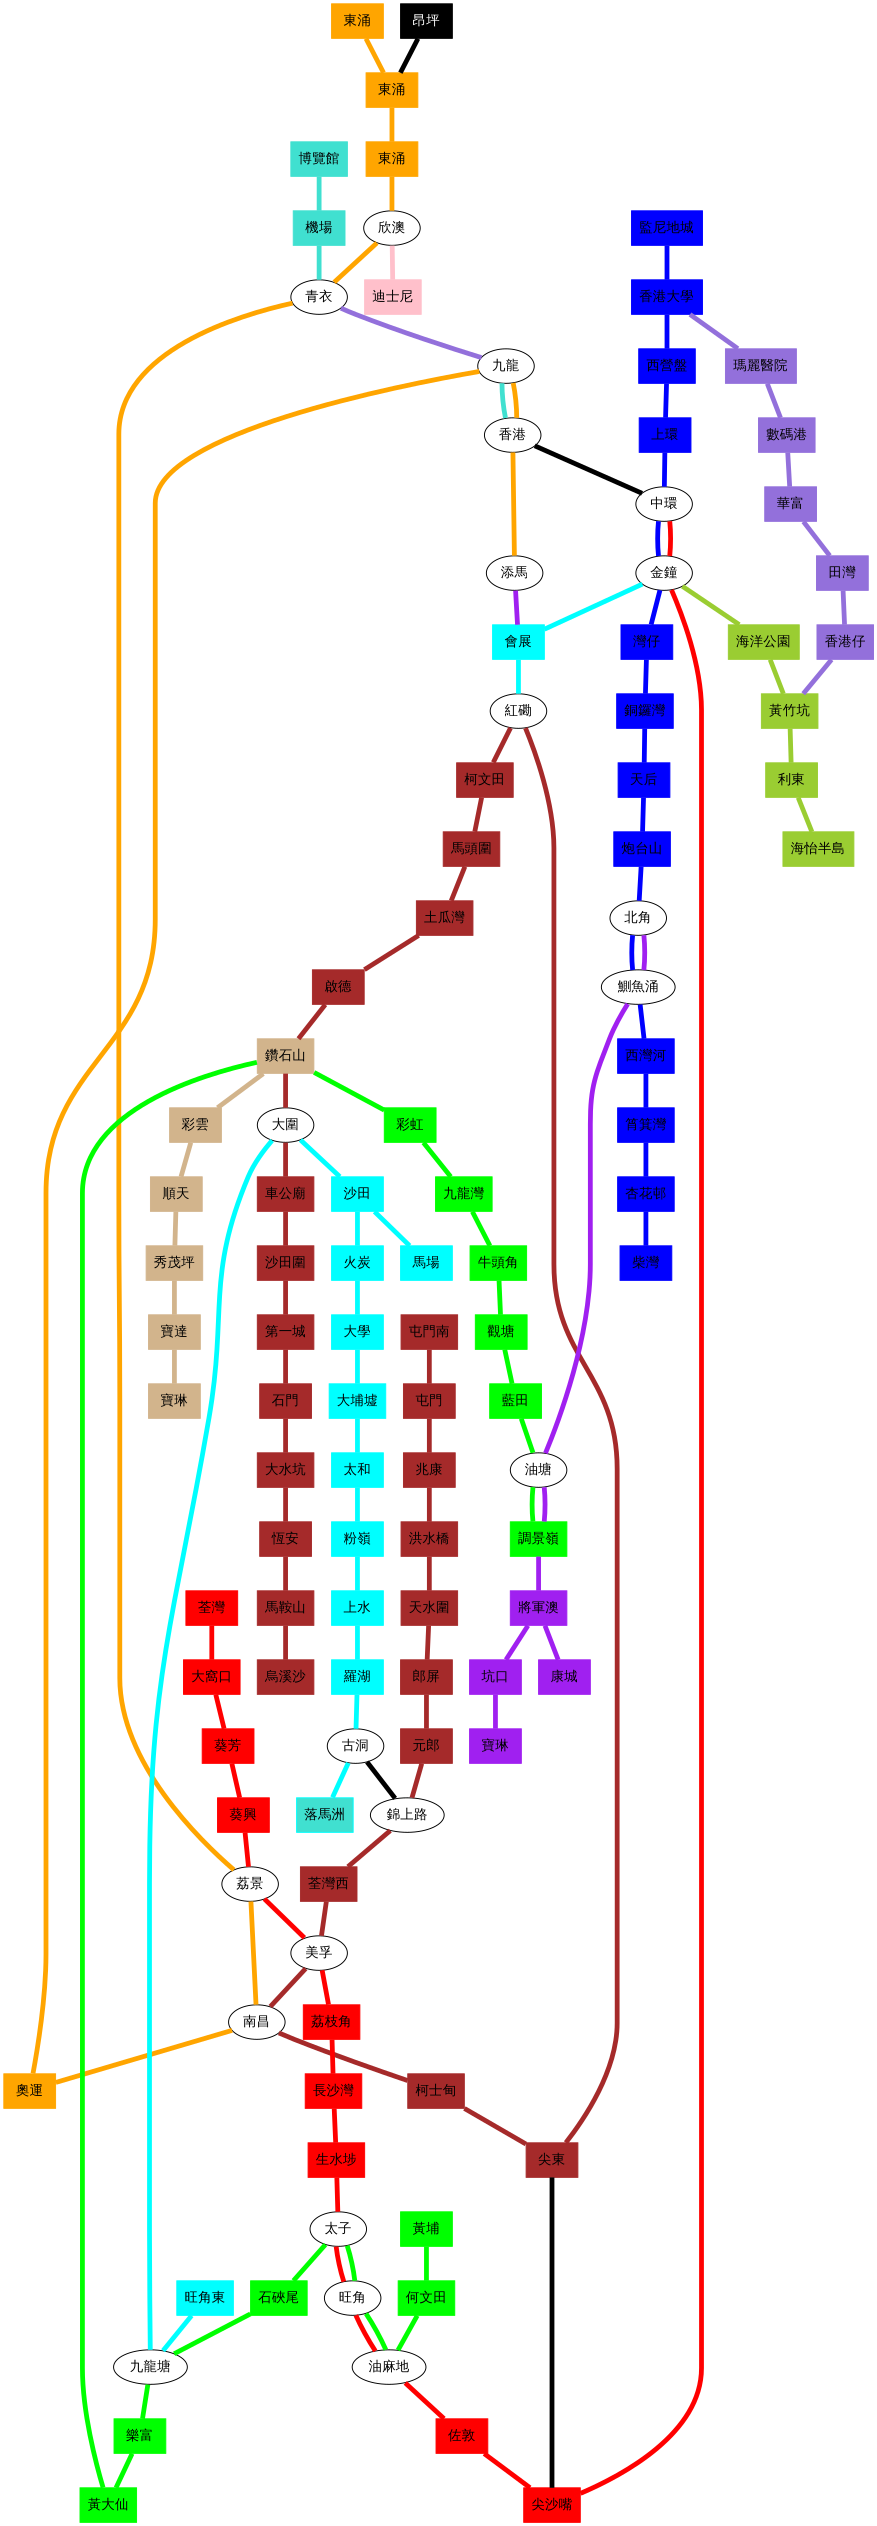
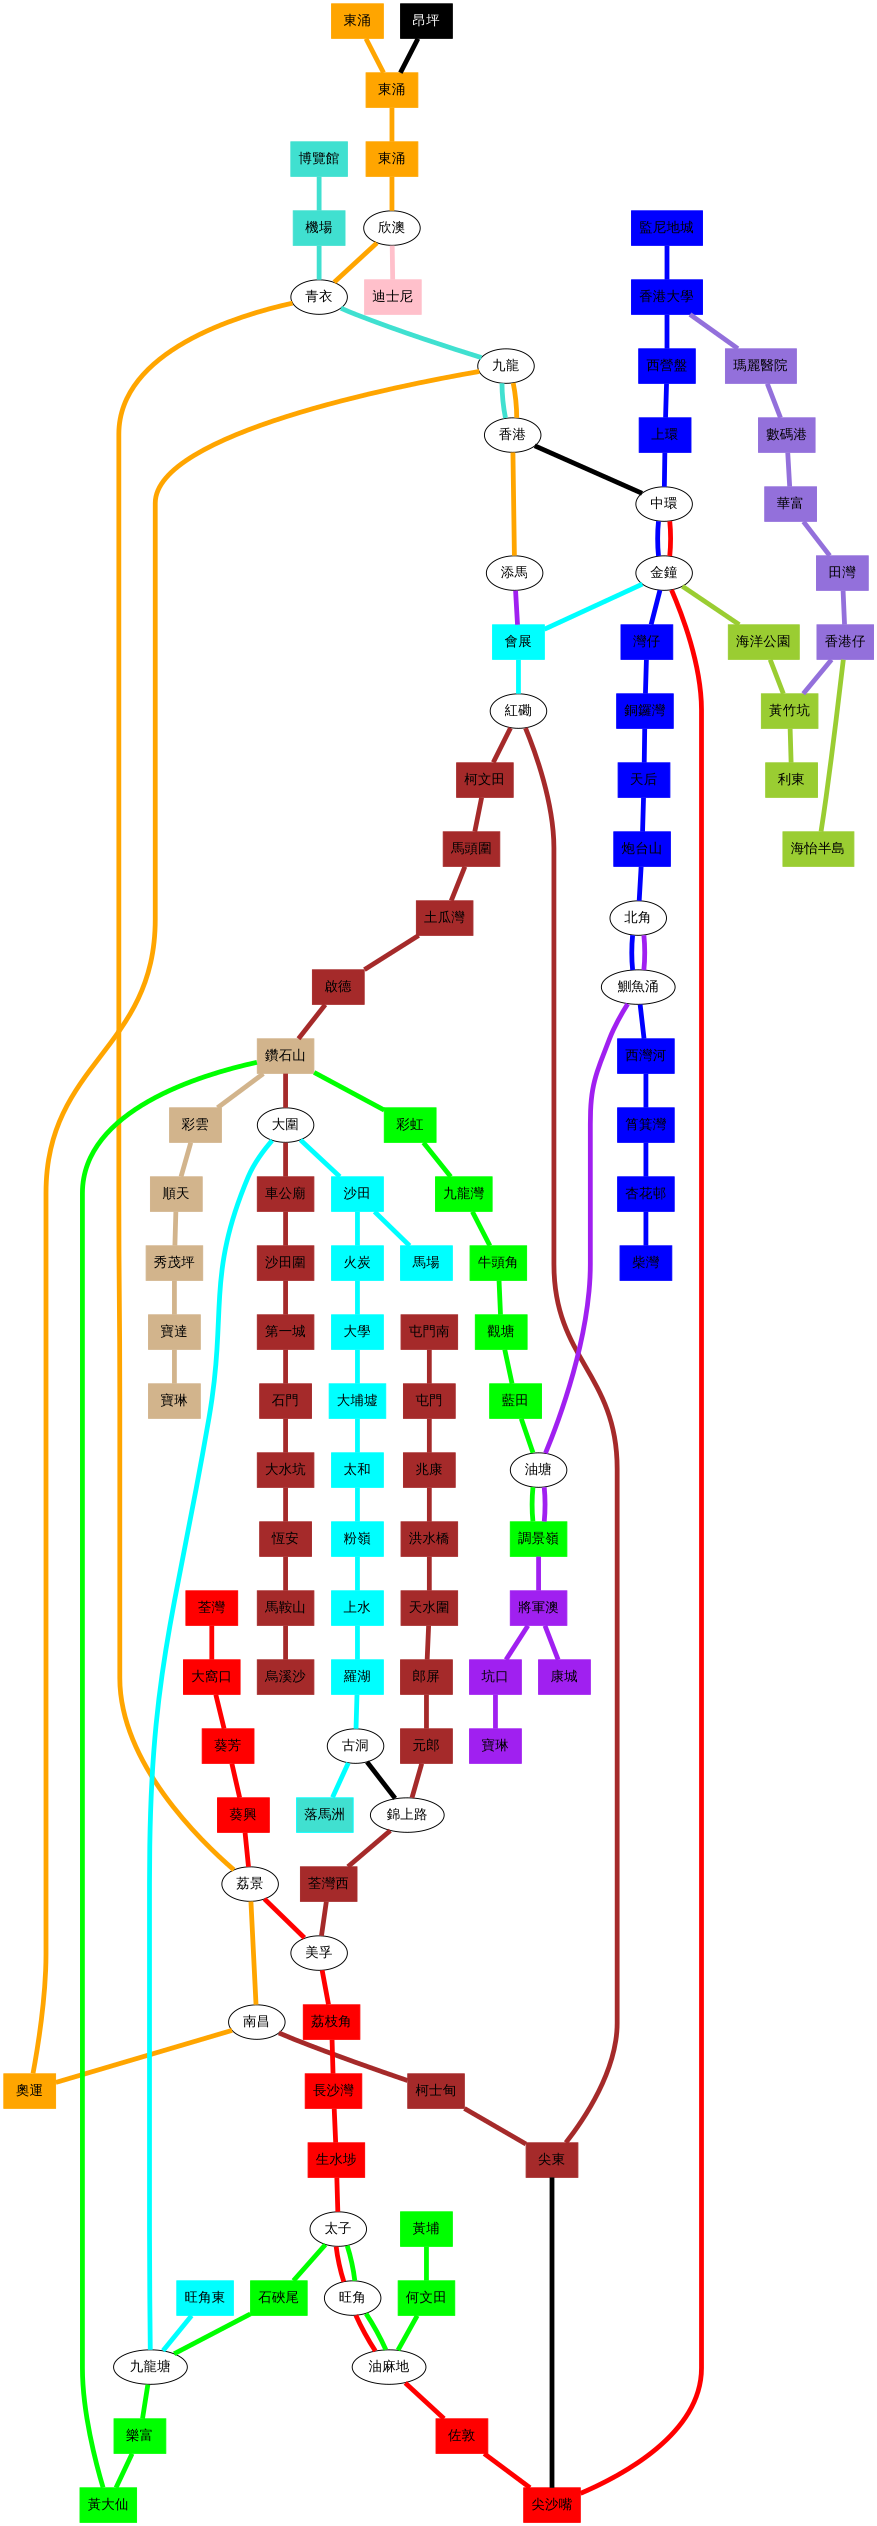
  graph {
    fontname="DejaVu Serif"
    node [color=black fontcolor=black fontname="DejaVu Serif" shape=box style=filled]
    edge [color=brown fontname="DejaVu Serif" penwidth=5]
    n1 [color=turquoise label="博覽館"]
    n2 [color=turquoise label="機場"]
    n3 [fillcolor=white label="青衣" shape=ellipse]
    n4 [fillcolor=white label="九龍" shape=ellipse]
    n5 [fillcolor=white label="荔景" shape=ellipse]
    n6 [fillcolor=white label="香港" shape=ellipse]
    n7 [fillcolor=white label="美孚" shape=ellipse]
    n8 [fillcolor=white label="南昌" shape=ellipse]
    n9 [fillcolor=white label="中環" shape=ellipse]
    n10 [fillcolor=white label="添馬" shape=ellipse]
    n11 [fillcolor=white label="金鐘" shape=ellipse]
    n12 [color=cyan label="會展"]
    n13 [fillcolor=white label="欣澳" shape=ellipse]
    n14 [color=pink label="迪士尼"]
    n15 [color=tan label="鑽石山"]
    n16 [color=tan label="彩雲"]
    n17 [fillcolor=white label="大圍" shape=ellipse]
    n18 [color=green label="彩虹"]
    n19 [color=tan label="順天"]
    n20 [color=brown label="車公廟"]
    n21 [color=cyan label="沙田"]
    n22 [color=green label="九龍灣"]
    n23 [color=tan label="秀茂坪"]
    n24 [color=tan label="寶達"]
    n25 [color=tan label="寶琳"]
    n26 [color=brown label="屯門南"]
    n27 [color=brown label="屯門"]
    n28 [color=brown label="兆康"]
    n29 [color=brown label="洪水橋"]
    n30 [color=brown label="天水圍"]
    n31 [color=brown label="郎屏"]
    n32 [color=brown label="元郎"]
    n33 [fillcolor=white label="錦上路" shape=ellipse]
    n34 [color=brown label="荃灣西"]
    n35 [color=red label="荔枝角"]
    n36 [color=brown label="柯士甸"]
    n37 [color=orange label="奧運"]
    n38 [color=red label="長沙灣"]
    n39 [color=brown label="尖東"]
    n40 [fillcolor=white label="紅磡" shape=ellipse]
    n41 [color=red label="尖沙嘴"]
    n42 [color=brown label="柯文田"]
    n43 [color=brown label="馬頭圍"]
    n44 [color=cyan label="旺角東"]
    n45 [fillcolor=white label="九龍塘" shape=ellipse]
    n46 [color=brown label="土瓜灣"]
    n47 [color=brown label="啟德"]
    n48 [color=brown label="沙田圍"]
    n49 [color=cyan label="火炭"]
    n50 [color=cyan label="馬場"]
    n51 [color=brown label="第一城"]
    n52 [color=brown label="石門"]
    n53 [color=brown label="大水坑"]
    n54 [color=brown label="恆安"]
    n55 [color=brown label="馬鞍山"]
    n56 [color=brown label="烏溪沙"]
    n57 [color=blue label="監尼地城"]
    n58 [color=blue label="香港大學"]
    n59 [color=blue label="西營盤"]
    n60 [color=mediumpurple label="瑪麗醫院"]
    n61 [color=blue label="上環"]
    n62 [color=mediumpurple label="數碼港"]
    n63 [color=blue label="灣仔"]
    n64 [color=yellowgreen label="海洋公園"]
    n65 [color=blue label="銅鑼灣"]
    n66 [color=yellowgreen label="黃竹坑"]
    n67 [color=blue label="天后"]
    n68 [color=blue label="炮台山"]
    n69 [fillcolor=white label="北角" shape=ellipse]
    n70 [fillcolor=white label="鰂魚涌" shape=ellipse]
    n71 [color=blue label="西灣河"]
    n72 [fillcolor=white label="油塘" shape=ellipse]
    n73 [color=blue label="筲箕灣"]
    n74 [color=green label="調景嶺"]
    n75 [color=blue label="杏花邨"]
    n76 [color=blue label="柴灣"]
    n77 [color=green label="黃埔"]
    n78 [color=green label="何文田"]
    n79 [fillcolor=white label="油麻地" shape=ellipse]
    n80 [fillcolor=white label="旺角" shape=ellipse]
    n81 [color=red label="佐敦"]
    n82 [fillcolor=white label="太子" shape=ellipse]
    n83 [color=green label="石硤尾"]
    n84 [color=green label="樂富"]
    n85 [color=green label="黃大仙"]
    n86 [color=green label="牛頭角"]
    n87 [color=green label="觀塘"]
    n88 [color=green label="藍田"]
    n89 [color=purple label="將軍澳"]
    n90 [color=purple label="坑口"]
    n91 [color=purple label="康城"]
    n92 [fillcolor=white label="古洞" shape=ellipse]
    n93 [color=cyan fillcolor=turquoise label="落馬洲"]
    n94 [color=cyan label="大學"]
    n95 [color=cyan label="大埔墟"]
    n96 [color=cyan label="太和"]
    n97 [color=cyan label="粉嶺"]
    n98 [color=cyan label="上水"]
    n99 [color=cyan label="羅湖"]
    n100 [color=yellowgreen label="利東"]
    n101 [color=yellowgreen label="海怡半島"]
    n102 [color=mediumpurple label="華富"]
    n103 [color=mediumpurple label="田灣"]
    n104 [color=mediumpurple label="香港仔"]
    n105 [color=purple label="寶琳"]
    n106 [color=red label="荃灣"]
    n107 [color=red label="大窩口"]
    n108 [color=red label="葵芳"]
    n109 [color=red label="葵興"]
    n110 [color=red label="生水埗"]
    n111 [color=orange label="東涌"]
    n112 [color=orange label="東涌"]
    n113 [color=orange label="東涌"]
    n114 [fontcolor=white label="昂坪"]
    n1 -- n2 [color=turquoise]
    n2 -- n3 [color=turquoise]
-   n3 -- n4 [color=mediumpurple]
+   n3 -- n4 [color=turquoise]
    n3 -- n5 [color=orange]
    n4 -- n6 [color=turquoise]
    n4 -- n6 [color=orange]
    n5 -- n7 [color=red]
    n5 -- n8 [color=orange]
    n6 -- n9 [color=black]
    n6 -- n10 [color=orange]
-   n7 -- n8
    n7 -- n35 [color=red]
    n8 -- n36
    n8 -- n37 [color=orange]
    n9 -- n11 [color=blue]
    n10 -- n12 [color=purple]
    n11 -- n9 [color=red]
    n11 -- n12 [color=cyan]
    n11 -- n63 [color=blue]
    n11 -- n64 [color=yellowgreen]
    n12 -- n40 [color=cyan]
    n13 -- n3 [color=orange]
    n13 -- n14 [color=pink]
    n15 -- n16 [color=tan]
    n15 -- n17
    n15 -- n18 [color=green]
    n16 -- n19 [color=tan]
    n17 -- n20
    n17 -- n21 [color=cyan]
    n18 -- n22 [color=green]
    n19 -- n23 [color=tan]
    n20 -- n48
    n21 -- n49 [color=cyan]
    n21 -- n50 [color=cyan]
    n22 -- n86 [color=green]
    n23 -- n24 [color=tan]
    n24 -- n25 [color=tan]
    n26 -- n27
    n27 -- n28
    n28 -- n29
    n29 -- n30
    n30 -- n31
    n31 -- n32
    n32 -- n33
    n33 -- n34
    n34 -- n7
    n35 -- n38 [color=red]
    n36 -- n39
    n37 -- n4 [color=orange]
    n38 -- n110 [color=red]
    n39 -- n40
    n39 -- n41 [color=black]
    n40 -- n42
    n41 -- n11 [color=red]
    n42 -- n43
    n43 -- n46
    n44 -- n45 [color=cyan]
    n45 -- n17 [color=cyan]
    n45 -- n84 [color=green]
    n46 -- n47
    n47 -- n15
    n48 -- n51
    n49 -- n94 [color=cyan]
    n51 -- n52
    n52 -- n53
    n53 -- n54
    n54 -- n55
    n55 -- n56
    n57 -- n58 [color=blue]
    n58 -- n59 [color=blue]
    n58 -- n60 [color=mediumpurple]
    n59 -- n61 [color=blue]
    n60 -- n62 [color=mediumpurple]
    n61 -- n9 [color=blue]
    n62 -- n102 [color=mediumpurple]
    n63 -- n65 [color=blue]
    n64 -- n66 [color=yellowgreen]
    n65 -- n67 [color=blue]
    n66 -- n100 [color=yellowgreen]
    n67 -- n68 [color=blue]
    n68 -- n69 [color=blue]
    n69 -- n70 [color=blue]
    n69 -- n70 [color=purple]
    n70 -- n71 [color=blue]
    n70 -- n72 [color=purple]
    n71 -- n73 [color=blue]
    n72 -- n74 [color=green]
    n72 -- n74 [color=purple]
    n73 -- n75 [color=blue]
    n74 -- n89 [color=purple]
    n75 -- n76 [color=blue]
    n77 -- n78 [color=green]
    n78 -- n79 [color=green]
    n79 -- n80 [color=green]
    n79 -- n81 [color=red]
    n80 -- n79 [color=red]
    n80 -- n82 [color=green]
    n81 -- n41 [color=red]
    n82 -- n80 [color=red]
    n82 -- n83 [color=green]
    n83 -- n45 [color=green]
    n84 -- n85 [color=green]
    n85 -- n15 [color=green]
    n86 -- n87 [color=green]
    n87 -- n88 [color=green]
    n88 -- n72 [color=green]
    n89 -- n90 [color=purple]
    n89 -- n91 [color=purple]
    n90 -- n105 [color=purple]
    n92 -- n33 [color=black]
    n92 -- n93 [color=cyan]
    n94 -- n95 [color=cyan]
    n95 -- n96 [color=cyan]
    n96 -- n97 [color=cyan]
    n97 -- n98 [color=cyan]
    n98 -- n99 [color=cyan]
    n99 -- n92 [color=cyan]
-   n100 -- n101 [color=yellowgreen]
+   n104 -- n101 [color=yellowgreen]
    n102 -- n103 [color=mediumpurple]
    n103 -- n104 [color=mediumpurple]
    n104 -- n66 [color=mediumpurple]
    n106 -- n107 [color=red]
    n107 -- n108 [color=red]
    n108 -- n109 [color=red]
    n109 -- n5 [color=red]
    n110 -- n82 [color=red]
    n111 -- n112 [color=orange]
    n112 -- n113 [color=orange]
    n113 -- n13 [color=orange]
    n114 -- n112 [color=black]
  }
